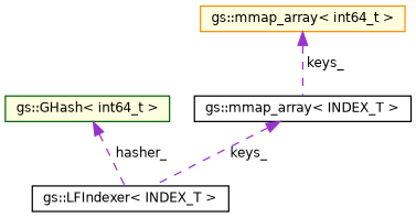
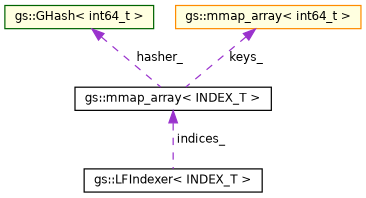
  digraph {
    node [color=black fillcolor=white fontname=Helvetica fontsize=10 shape=record style=filled]
    edge [color=darkorchid3 dir=back fontname=Helvetica fontsize=10 labelfontname=Helvetica labelfontsize=10 style=dashed]
    n1 [fontcolor=black height=0.2 label="gs::LFIndexer\< INDEX_T \>" width=0.4]
    n2 [color=darkgreen fillcolor=lightyellow height=0.2 label="gs::GHash\< int64_t \>" width=0.4]
    n3 [height=0.2 label="gs::mmap_array\< INDEX_T \>" width=0.4]
    n4 [color=darkorange fillcolor=lightyellow height=0.2 label="gs::mmap_array\< int64_t \>" width=0.4]
-   n2 -> n1 [label=" hasher_"]
-   n3 -> n1 [label=" keys_"]
+   n2 -> n3 [label=" hasher_"]
+   n3 -> n1 [label=" indices_"]
    n4 -> n3 [label=" keys_"]
  }
